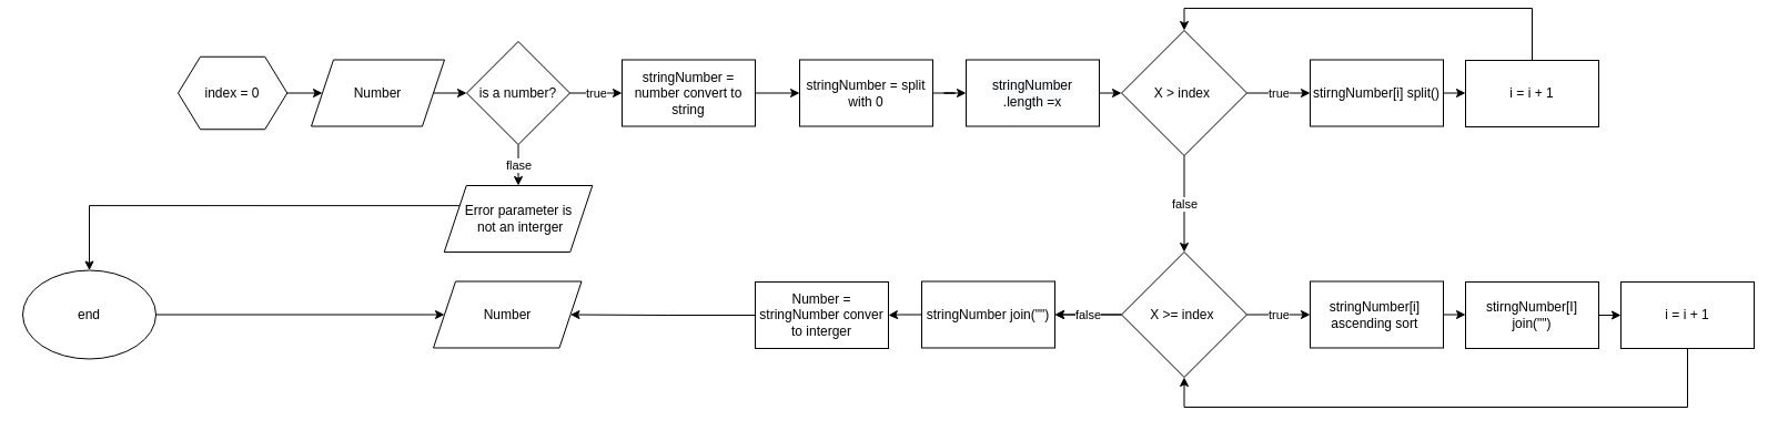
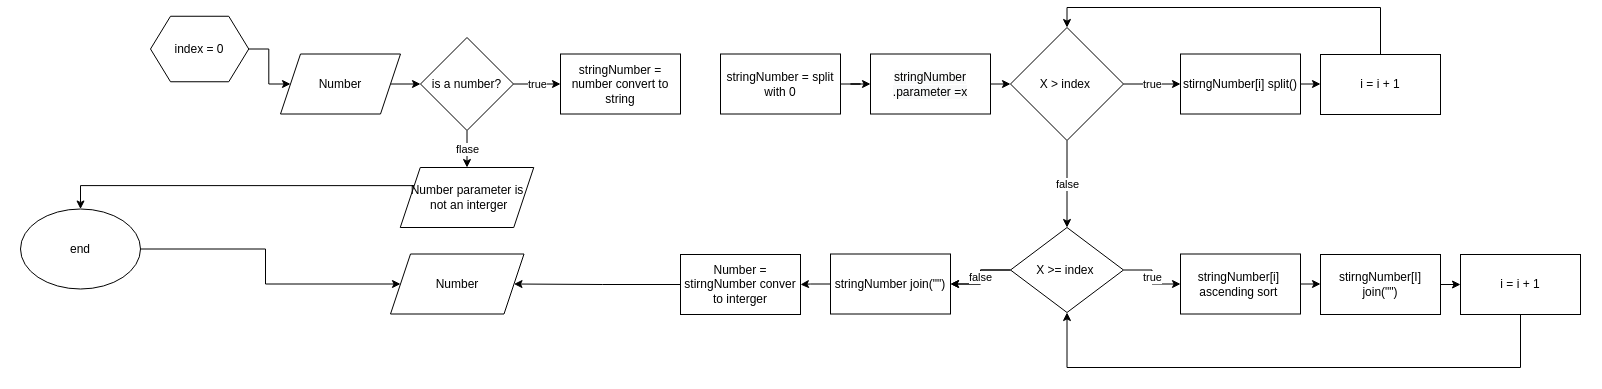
  <mxCell id="0" />
  <mxCell id="1" parent="0" />
  <mxCell id="2" style="edgeStyle=orthogonalEdgeStyle;rounded=0;orthogonalLoop=1;jettySize=auto;html=1;exitX=1;exitY=0.5;exitDx=0;exitDy=0;entryX=0;entryY=0.5;entryDx=0;entryDy=0;" edge="1" parent="1" source="3" target="6"><mxGeometry relative="1" as="geometry" /></mxCell>
  <mxCell id="3" value="Number" style="shape=parallelogram;perimeter=parallelogramPerimeter;whiteSpace=wrap;html=1;fixedSize=1;" vertex="1" parent="1"><mxGeometry x="280" y="46.5" width="120" height="60" as="geometry" /></mxCell>
  <mxCell id="4" value="true" style="edgeStyle=orthogonalEdgeStyle;rounded=0;orthogonalLoop=1;jettySize=auto;html=1;exitX=1;exitY=0.5;exitDx=0;exitDy=0;" edge="1" parent="1" source="6" target="8"><mxGeometry relative="1" as="geometry" /></mxCell>
  <mxCell id="5" value="flase" style="edgeStyle=orthogonalEdgeStyle;rounded=0;orthogonalLoop=1;jettySize=auto;html=1;exitX=0.5;exitY=1;exitDx=0;exitDy=0;entryX=0.5;entryY=0;entryDx=0;entryDy=0;" edge="1" parent="1" source="6" target="37"><mxGeometry relative="1" as="geometry"><Array as="points"><mxPoint x="467" y="140" /><mxPoint x="467" y="140" /></Array></mxGeometry></mxCell>
  <mxCell id="6" value="is a number?" style="rhombus;whiteSpace=wrap;html=1;" vertex="1" parent="1"><mxGeometry x="420" y="30" width="93" height="93" as="geometry" /></mxCell>
- <mxCell id="7" style="edgeStyle=orthogonalEdgeStyle;rounded=0;orthogonalLoop=1;jettySize=auto;html=1;exitX=1;exitY=0.5;exitDx=0;exitDy=0;entryX=0;entryY=0.5;entryDx=0;entryDy=0;" edge="1" parent="1" source="8" target="10"><mxGeometry relative="1" as="geometry" /></mxCell>
  <mxCell id="8" value="stringNumber = number convert to string" style="rounded=0;whiteSpace=wrap;html=1;" vertex="1" parent="1"><mxGeometry x="560" y="46.5" width="120" height="60" as="geometry" /></mxCell>
  <mxCell id="9" style="edgeStyle=orthogonalEdgeStyle;rounded=0;orthogonalLoop=1;jettySize=auto;html=1;exitX=1;exitY=0.5;exitDx=0;exitDy=0;" edge="1" parent="1" source="10" target="17"><mxGeometry relative="1" as="geometry" /></mxCell>
  <mxCell id="10" value="stringNumber = split with 0" style="rounded=0;whiteSpace=wrap;html=1;" vertex="1" parent="1"><mxGeometry x="720" y="46.5" width="120" height="60" as="geometry" /></mxCell>
  <mxCell id="11" value="true" style="edgeStyle=orthogonalEdgeStyle;rounded=0;orthogonalLoop=1;jettySize=auto;html=1;exitX=1;exitY=0.5;exitDx=0;exitDy=0;entryX=0;entryY=0.5;entryDx=0;entryDy=0;" edge="1" parent="1" source="13" target="15"><mxGeometry relative="1" as="geometry" /></mxCell>
  <mxCell id="12" value="false" style="edgeStyle=orthogonalEdgeStyle;rounded=0;orthogonalLoop=1;jettySize=auto;html=1;exitX=0.5;exitY=1;exitDx=0;exitDy=0;entryX=0.5;entryY=0;entryDx=0;entryDy=0;" edge="1" parent="1" source="13" target="25"><mxGeometry relative="1" as="geometry" /></mxCell>
  <mxCell id="13" value="X &amp;gt; index&amp;nbsp;" style="rhombus;whiteSpace=wrap;html=1;" vertex="1" parent="1"><mxGeometry x="1010" y="20" width="113" height="113" as="geometry" /></mxCell>
  <mxCell id="14" style="edgeStyle=orthogonalEdgeStyle;rounded=0;orthogonalLoop=1;jettySize=auto;html=1;exitX=1;exitY=0.5;exitDx=0;exitDy=0;entryX=0;entryY=0.5;entryDx=0;entryDy=0;" edge="1" parent="1" source="15" target="21"><mxGeometry relative="1" as="geometry" /></mxCell>
  <mxCell id="15" value="stirngNumber[i] split()" style="rounded=0;whiteSpace=wrap;html=1;" vertex="1" parent="1"><mxGeometry x="1180" y="46.5" width="120" height="60" as="geometry" /></mxCell>
  <mxCell id="16" style="edgeStyle=orthogonalEdgeStyle;rounded=0;orthogonalLoop=1;jettySize=auto;html=1;exitX=1;exitY=0.5;exitDx=0;exitDy=0;entryX=0;entryY=0.5;entryDx=0;entryDy=0;" edge="1" parent="1" source="17" target="13"><mxGeometry relative="1" as="geometry" /></mxCell>
- <mxCell id="17" value="&lt;meta charset=&quot;utf-8&quot;&gt;&lt;span style=&quot;color: rgb(0, 0, 0); font-family: helvetica; font-size: 12px; font-style: normal; font-weight: 400; letter-spacing: normal; text-align: center; text-indent: 0px; text-transform: none; word-spacing: 0px; background-color: rgb(248, 249, 250); display: inline; float: none;&quot;&gt;stringNumber&lt;/span&gt;&lt;br style=&quot;color: rgb(0, 0, 0); font-family: helvetica; font-size: 12px; font-style: normal; font-weight: 400; letter-spacing: normal; text-align: center; text-indent: 0px; text-transform: none; word-spacing: 0px; background-color: rgb(248, 249, 250);&quot;&gt;&lt;span style=&quot;color: rgb(0, 0, 0); font-family: helvetica; font-size: 12px; font-style: normal; font-weight: 400; letter-spacing: normal; text-align: center; text-indent: 0px; text-transform: none; word-spacing: 0px; background-color: rgb(248, 249, 250); display: inline; float: none;&quot;&gt;.length =x&lt;/span&gt;" style="rounded=0;whiteSpace=wrap;html=1;" vertex="1" parent="1"><mxGeometry x="870" y="46.5" width="120" height="60" as="geometry" /></mxCell>
+ <mxCell id="17" value="&lt;meta charset=&quot;utf-8&quot;&gt;&lt;span style=&quot;color: rgb(0, 0, 0); font-family: helvetica; font-size: 12px; font-style: normal; font-weight: 400; letter-spacing: normal; text-align: center; text-indent: 0px; text-transform: none; word-spacing: 0px; background-color: rgb(248, 249, 250); display: inline; float: none;&quot;&gt;stringNumber&lt;/span&gt;&lt;br style=&quot;color: rgb(0, 0, 0); font-family: helvetica; font-size: 12px; font-style: normal; font-weight: 400; letter-spacing: normal; text-align: center; text-indent: 0px; text-transform: none; word-spacing: 0px; background-color: rgb(248, 249, 250);&quot;&gt;&lt;span style=&quot;color: rgb(0, 0, 0); font-family: helvetica; font-size: 12px; font-style: normal; font-weight: 400; letter-spacing: normal; text-align: center; text-indent: 0px; text-transform: none; word-spacing: 0px; background-color: rgb(248, 249, 250); display: inline; float: none;&quot;&gt;.parameter =x&lt;/span&gt;" style="rounded=0;whiteSpace=wrap;html=1;" vertex="1" parent="1"><mxGeometry x="870" y="46.5" width="120" height="60" as="geometry" /></mxCell>
  <mxCell id="18" style="edgeStyle=orthogonalEdgeStyle;rounded=0;orthogonalLoop=1;jettySize=auto;html=1;exitX=1;exitY=0.5;exitDx=0;exitDy=0;entryX=0;entryY=0.5;entryDx=0;entryDy=0;" edge="1" parent="1" source="19" target="3"><mxGeometry relative="1" as="geometry" /></mxCell>
- <mxCell id="19" value="index = 0" style="shape=hexagon;perimeter=hexagonPerimeter2;whiteSpace=wrap;html=1;fixedSize=1;" vertex="1" parent="1"><mxGeometry x="160" y="43.75" width="98.25" height="65.5" as="geometry" /></mxCell>
+ <mxCell id="19" value="index = 0" style="shape=hexagon;perimeter=hexagonPerimeter2;whiteSpace=wrap;html=1;fixedSize=1;" vertex="1" parent="1"><mxGeometry x="150" y="8.75" width="98.25" height="65.5" as="geometry" /></mxCell>
  <mxCell id="20" style="edgeStyle=orthogonalEdgeStyle;rounded=0;orthogonalLoop=1;jettySize=auto;html=1;exitX=0.5;exitY=0;exitDx=0;exitDy=0;entryX=0.5;entryY=0;entryDx=0;entryDy=0;" edge="1" parent="1" source="21" target="13"><mxGeometry relative="1" as="geometry" /></mxCell>
  <mxCell id="21" value="i = i + 1" style="rounded=0;whiteSpace=wrap;html=1;" vertex="1" parent="1"><mxGeometry x="1320" y="47" width="120" height="60" as="geometry" /></mxCell>
  <mxCell id="22" value="true" style="edgeStyle=orthogonalEdgeStyle;rounded=0;orthogonalLoop=1;jettySize=auto;html=1;exitX=1;exitY=0.5;exitDx=0;exitDy=0;entryX=0;entryY=0.5;entryDx=0;entryDy=0;" edge="1" parent="1" source="25" target="27"><mxGeometry relative="1" as="geometry" /></mxCell>
  <mxCell id="23" style="edgeStyle=orthogonalEdgeStyle;rounded=0;orthogonalLoop=1;jettySize=auto;html=1;" edge="1" parent="1" source="25" target="33"><mxGeometry relative="1" as="geometry" /></mxCell>
  <mxCell id="24" value="false" style="edgeStyle=orthogonalEdgeStyle;rounded=0;orthogonalLoop=1;jettySize=auto;html=1;" edge="1" parent="1" source="25" target="33"><mxGeometry relative="1" as="geometry" /></mxCell>
- <mxCell id="25" value="X &amp;gt;= index&amp;nbsp;" style="rhombus;whiteSpace=wrap;html=1;" vertex="1" parent="1"><mxGeometry x="1010" y="220" width="113" height="113" as="geometry" /></mxCell>
+ <mxCell id="25" value="X &amp;gt;= index&amp;nbsp;" style="rhombus;whiteSpace=wrap;html=1;" vertex="1" parent="1"><mxGeometry x="1010" y="220" width="113" height="85" as="geometry" /></mxCell>
  <mxCell id="26" style="edgeStyle=orthogonalEdgeStyle;rounded=0;orthogonalLoop=1;jettySize=auto;html=1;exitX=1;exitY=0.5;exitDx=0;exitDy=0;entryX=0;entryY=0.5;entryDx=0;entryDy=0;" edge="1" parent="1" source="27" target="29"><mxGeometry relative="1" as="geometry" /></mxCell>
  <mxCell id="27" value="stringNumber[i]&amp;nbsp;&lt;br&gt;ascending sort&amp;nbsp;" style="rounded=0;whiteSpace=wrap;html=1;" vertex="1" parent="1"><mxGeometry x="1180" y="246.5" width="120" height="60" as="geometry" /></mxCell>
  <mxCell id="28" style="edgeStyle=orthogonalEdgeStyle;rounded=0;orthogonalLoop=1;jettySize=auto;html=1;exitX=1;exitY=0.5;exitDx=0;exitDy=0;entryX=0;entryY=0.5;entryDx=0;entryDy=0;" edge="1" parent="1" source="29" target="31"><mxGeometry relative="1" as="geometry" /></mxCell>
  <mxCell id="29" value="stirngNumber[I] join(&quot;&quot;)" style="rounded=0;whiteSpace=wrap;html=1;" vertex="1" parent="1"><mxGeometry x="1320" y="247" width="120" height="60" as="geometry" /></mxCell>
  <mxCell id="30" style="edgeStyle=orthogonalEdgeStyle;rounded=0;orthogonalLoop=1;jettySize=auto;html=1;exitX=0.5;exitY=1;exitDx=0;exitDy=0;entryX=0.5;entryY=1;entryDx=0;entryDy=0;" edge="1" parent="1" source="31" target="25"><mxGeometry relative="1" as="geometry"><Array as="points"><mxPoint x="1520" y="360" /><mxPoint x="1067" y="360" /></Array></mxGeometry></mxCell>
  <mxCell id="31" value="&lt;span&gt;i = i + 1&lt;/span&gt;" style="rounded=0;whiteSpace=wrap;html=1;" vertex="1" parent="1"><mxGeometry x="1460" y="247" width="120" height="60" as="geometry" /></mxCell>
  <mxCell id="32" style="edgeStyle=orthogonalEdgeStyle;rounded=0;orthogonalLoop=1;jettySize=auto;html=1;entryX=1;entryY=0.5;entryDx=0;entryDy=0;" edge="1" parent="1" source="33" target="35"><mxGeometry relative="1" as="geometry" /></mxCell>
  <mxCell id="33" value="stringNumber join(&quot;&quot;)" style="rounded=0;whiteSpace=wrap;html=1;" vertex="1" parent="1"><mxGeometry x="830" y="246.5" width="120" height="60" as="geometry" /></mxCell>
  <mxCell id="34" style="edgeStyle=orthogonalEdgeStyle;rounded=0;orthogonalLoop=1;jettySize=auto;html=1;exitX=0;exitY=0.5;exitDx=0;exitDy=0;entryX=1;entryY=0.5;entryDx=0;entryDy=0;" edge="1" parent="1" source="35" target="38"><mxGeometry relative="1" as="geometry" /></mxCell>
- <mxCell id="35" value="Number = stringNumber conver to interger" style="rounded=0;whiteSpace=wrap;html=1;" vertex="1" parent="1"><mxGeometry x="680" y="247" width="120" height="60" as="geometry" /></mxCell>
+ <mxCell id="35" value="Number = stirngNumber conver to interger" style="rounded=0;whiteSpace=wrap;html=1;" vertex="1" parent="1"><mxGeometry x="680" y="247" width="120" height="60" as="geometry" /></mxCell>
  <mxCell id="36" style="edgeStyle=orthogonalEdgeStyle;rounded=0;orthogonalLoop=1;jettySize=auto;html=1;exitX=0;exitY=0.25;exitDx=0;exitDy=0;entryX=0.5;entryY=0;entryDx=0;entryDy=0;" edge="1" parent="1" source="37" target="40"><mxGeometry relative="1" as="geometry" /></mxCell>
- <mxCell id="37" value="Error parameter is&lt;br&gt;&amp;nbsp;not an interger" style="shape=parallelogram;perimeter=parallelogramPerimeter;whiteSpace=wrap;html=1;fixedSize=1;" vertex="1" parent="1"><mxGeometry x="399.75" y="160" width="133.5" height="60" as="geometry" /></mxCell>
+ <mxCell id="37" value="Number parameter is&lt;br&gt;&amp;nbsp;not an interger" style="shape=parallelogram;perimeter=parallelogramPerimeter;whiteSpace=wrap;html=1;fixedSize=1;" vertex="1" parent="1"><mxGeometry x="399.75" y="160" width="133.5" height="60" as="geometry" /></mxCell>
  <mxCell id="38" value="Number" style="shape=parallelogram;perimeter=parallelogramPerimeter;whiteSpace=wrap;html=1;fixedSize=1;" vertex="1" parent="1"><mxGeometry x="390" y="246.5" width="133.5" height="60" as="geometry" /></mxCell>
  <mxCell id="39" style="edgeStyle=orthogonalEdgeStyle;rounded=0;orthogonalLoop=1;jettySize=auto;html=1;exitX=1;exitY=0.5;exitDx=0;exitDy=0;entryX=0;entryY=0.5;entryDx=0;entryDy=0;" edge="1" parent="1" source="40" target="38"><mxGeometry relative="1" as="geometry" /></mxCell>
- <mxCell id="40" value="end" style="ellipse;whiteSpace=wrap;html=1;" vertex="1" parent="1"><mxGeometry x="20" y="236.5" width="120" height="80" as="geometry" /></mxCell>
+ <mxCell id="40" value="end" style="ellipse;whiteSpace=wrap;html=1;" vertex="1" parent="1"><mxGeometry x="20" y="201.5" width="120" height="80" as="geometry" /></mxCell>
